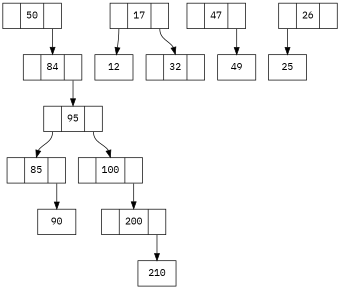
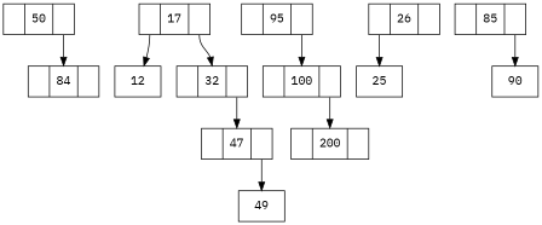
  digraph {
    fontname="IBM Plex Mono"
    node [fontname="IBM Plex Mono" shape=record]
    edge [fontname="IBM Plex Mono" headport=C3 tailport=C1]
    n1 [label="<C0> | <C3>50 | <C1>"]
    n2 [label="<C0> | <C3>84 | <C1>"]
    n3 [label="<C0> | <C3>17 | <C1>"]
    n4 [label="<C3>12"]
    n5 [label="<C0> | <C3>32 | <C1>"]
    n6 [label="<C0> | <C3>95 | <C1>"]
    n7 [label="<C0> | <C3>47 | <C1>"]
    n8 [label="<C0> | <C3>26 | <C1>"]
    n9 [label="<C3>25"]
    n10 [label="<C3>49"]
    n11 [label="<C0> | <C3>85 | <C1>"]
    n12 [label="<C0> | <C3>100 | <C1>"]
    n13 [label="<C3>90"]
    n14 [label="<C0> | <C3>200 | <C1>"]
-   n15 [label="<C3>210"]
    n1 -> n2
-   n2 -> n6
    n3 -> n4 [tailport=C0]
    n3 -> n5
-   n6 -> n11 [tailport=C0]
+   n5 -> n7
    n6 -> n12
    n7 -> n10
    n8 -> n9 [tailport=C0]
    n11 -> n13
    n12 -> n14
-   n14 -> n15
  }
